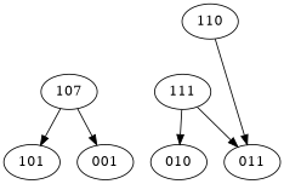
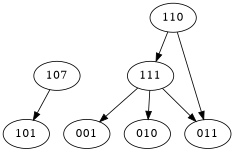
  digraph {
    edge [penwidth=1]
    n1 [label=001]
    n2 [label=010]
    n3 [label=011]
    n4 [label=107]
    n5 [label=101]
    n6 [label=110]
    n7 [label=111]
-   n4 -> n1
+   n7 -> n1
    n4 -> n5
    n6 -> n3
+   n6 -> n7
    n7 -> n2
    n7 -> n3
  }
